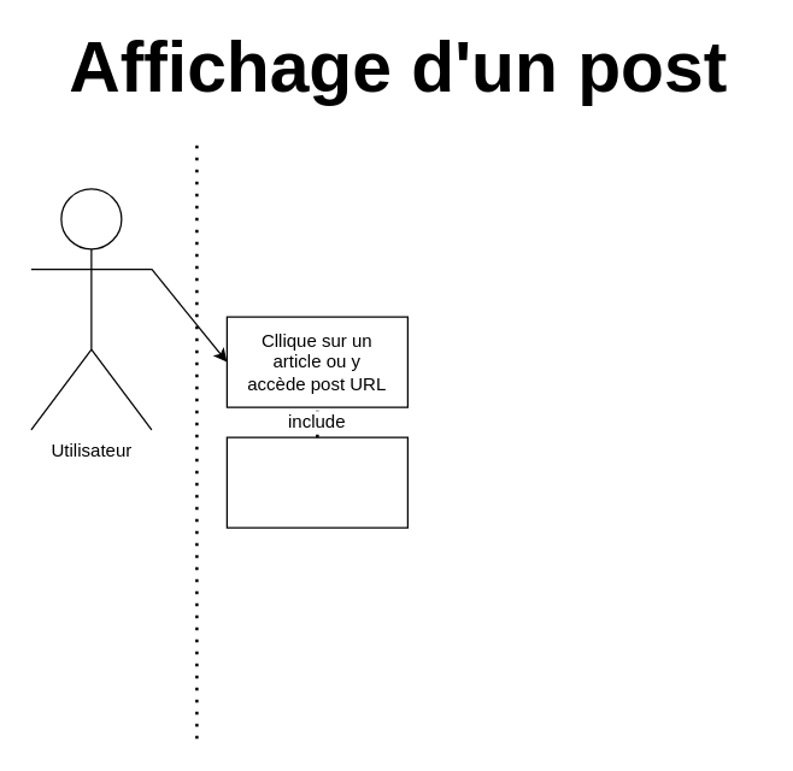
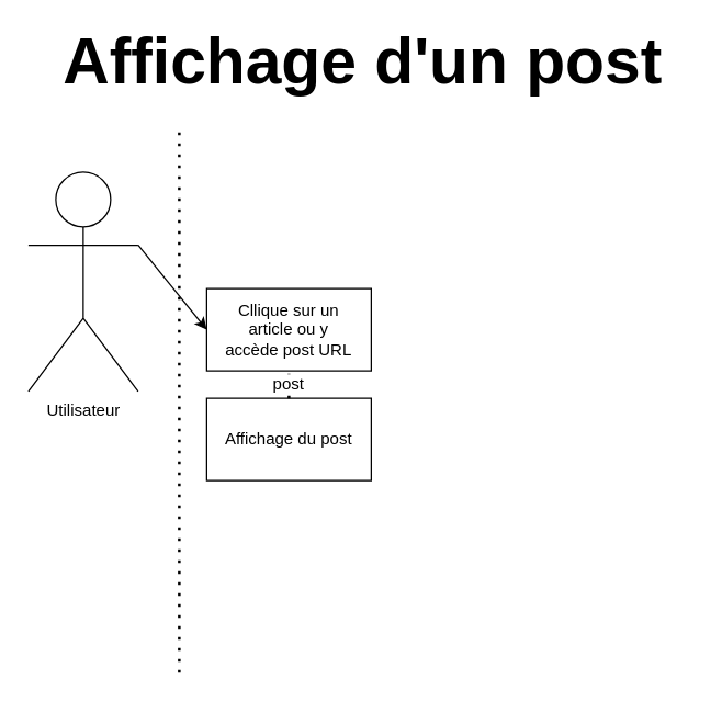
  <mxCell id="0" />
  <mxCell id="1" parent="0" />
  <mxCell id="2" value="" style="endArrow=none;dashed=1;html=1;dashPattern=1 3;strokeWidth=2;" parent="1" edge="1"><mxGeometry width="50" height="50" relative="1" as="geometry"><mxPoint x="130" y="490" as="sourcePoint" /><mxPoint x="130" y="90" as="targetPoint" /></mxGeometry></mxCell>
  <mxCell id="3" value="&lt;b&gt;&lt;font style=&quot;font-size: 47px&quot;&gt;Affichage d'un post&lt;/font&gt;&lt;/b&gt;" style="text;html=1;strokeColor=none;fillColor=none;align=center;verticalAlign=middle;whiteSpace=wrap;rounded=0;" parent="1" vertex="1"><mxGeometry x="24" y="20" width="480" height="50" as="geometry" /></mxCell>
  <mxCell id="4" value="Utilisateur" style="shape=umlActor;verticalLabelPosition=bottom;verticalAlign=top;html=1;outlineConnect=0;" parent="1" vertex="1"><mxGeometry x="20" y="125" width="80" height="160" as="geometry" /></mxCell>
  <mxCell id="5" value="" style="group" parent="1" vertex="1" connectable="0"><mxGeometry x="150" y="210" width="120" height="60" as="geometry" /></mxCell>
  <mxCell id="6" value="" style="rounded=0;whiteSpace=wrap;html=1;" parent="5" vertex="1"><mxGeometry width="120" height="60" as="geometry" /></mxCell>
  <mxCell id="7" value="Cllique sur un article ou y accède post URL" style="text;html=1;strokeColor=none;fillColor=none;align=center;verticalAlign=middle;whiteSpace=wrap;rounded=0;" parent="5" vertex="1"><mxGeometry x="10" y="10" width="100" height="40" as="geometry" /></mxCell>
  <mxCell id="8" value="" style="group" parent="1" vertex="1" connectable="0"><mxGeometry x="150" y="290" width="120" height="60" as="geometry" /></mxCell>
  <mxCell id="9" value="" style="rounded=0;whiteSpace=wrap;html=1;" parent="8" vertex="1"><mxGeometry width="120" height="60" as="geometry" /></mxCell>
+ <mxCell id="10" value="Affichage du post" style="text;html=1;strokeColor=none;fillColor=none;align=center;verticalAlign=middle;whiteSpace=wrap;rounded=0;" parent="8" vertex="1"><mxGeometry x="10" y="10" width="100" height="40" as="geometry" /></mxCell>
  <mxCell id="11" value="" style="endArrow=none;dashed=1;html=1;dashPattern=1 3;strokeWidth=2;entryX=0.5;entryY=1;entryDx=0;entryDy=0;exitX=0.5;exitY=0;exitDx=0;exitDy=0;" parent="1" source="9" target="6" edge="1"><mxGeometry width="50" height="50" relative="1" as="geometry"><mxPoint x="300" y="360" as="sourcePoint" /><mxPoint x="350" y="310" as="targetPoint" /></mxGeometry></mxCell>
- <mxCell id="12" value="include" style="text;html=1;strokeColor=none;fillColor=none;align=center;verticalAlign=middle;whiteSpace=wrap;rounded=0;labelBackgroundColor=#ffffff;" parent="1" vertex="1"><mxGeometry x="190" y="270" width="40" height="20" as="geometry" /></mxCell>
+ <mxCell id="12" value="post" style="text;html=1;strokeColor=none;fillColor=none;align=center;verticalAlign=middle;whiteSpace=wrap;rounded=0;labelBackgroundColor=#ffffff;" parent="1" vertex="1"><mxGeometry x="190" y="270" width="40" height="20" as="geometry" /></mxCell>
  <mxCell id="13" value="" style="endArrow=classic;html=1;entryX=0;entryY=0.5;entryDx=0;entryDy=0;exitX=1;exitY=0.333;exitDx=0;exitDy=0;exitPerimeter=0;labelBackgroundColor=none;labelBorderColor=none;" parent="1" source="4" target="6" edge="1"><mxGeometry width="50" height="50" relative="1" as="geometry"><mxPoint x="100" y="250" as="sourcePoint" /><mxPoint x="150" y="200" as="targetPoint" /></mxGeometry></mxCell>
